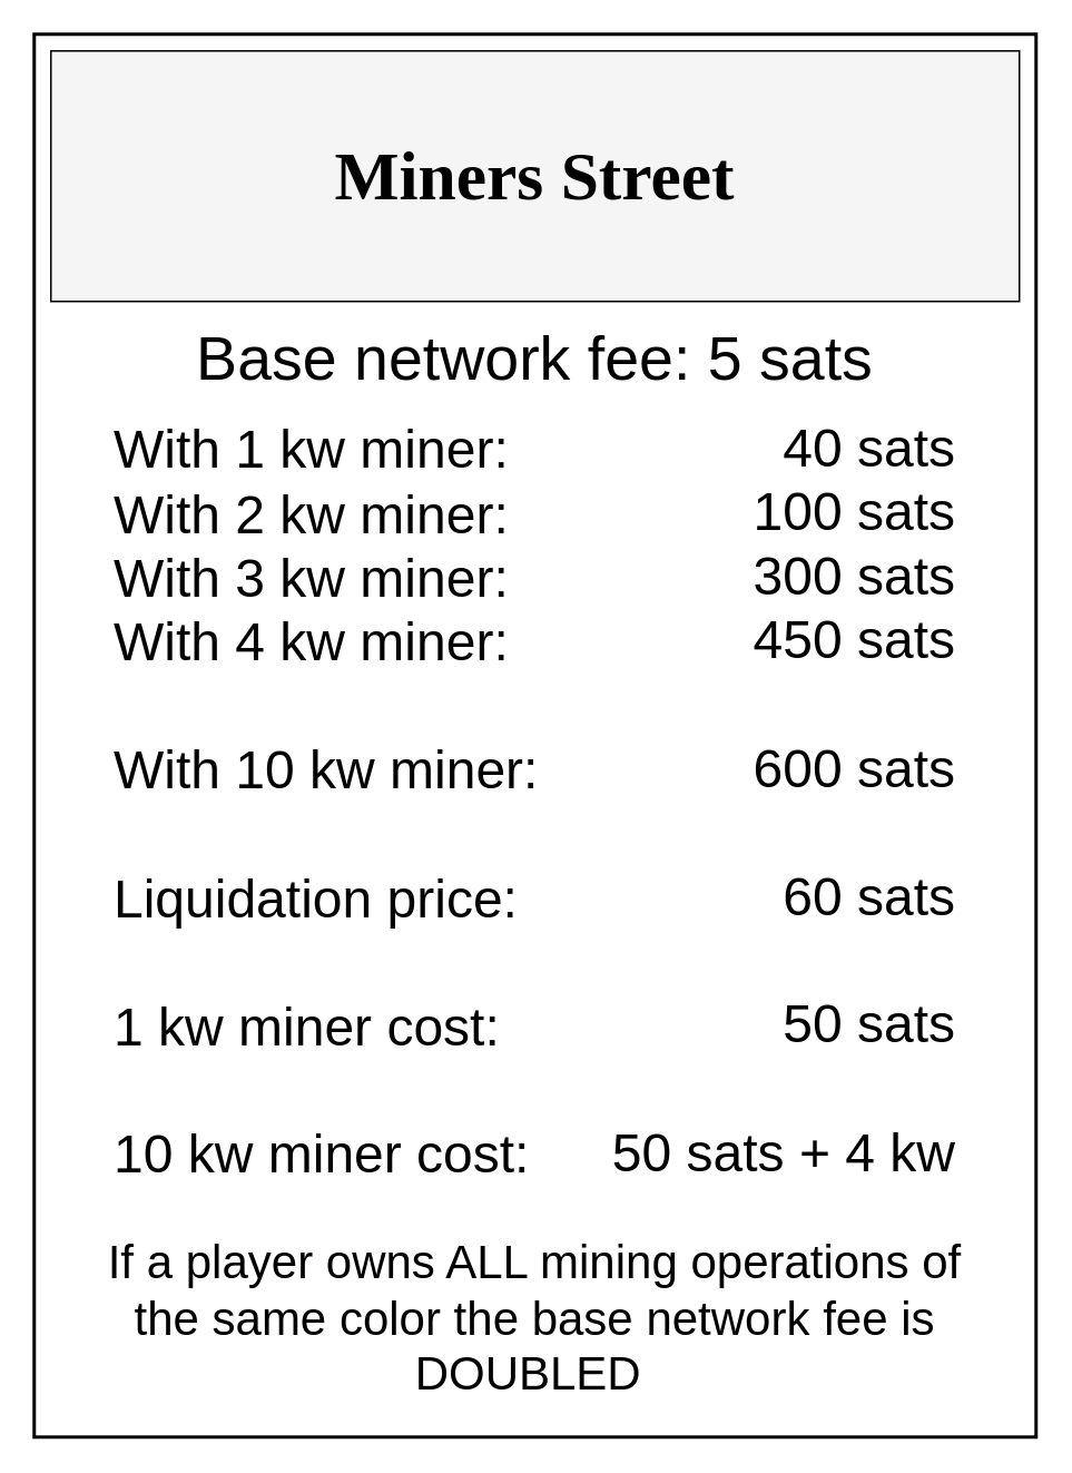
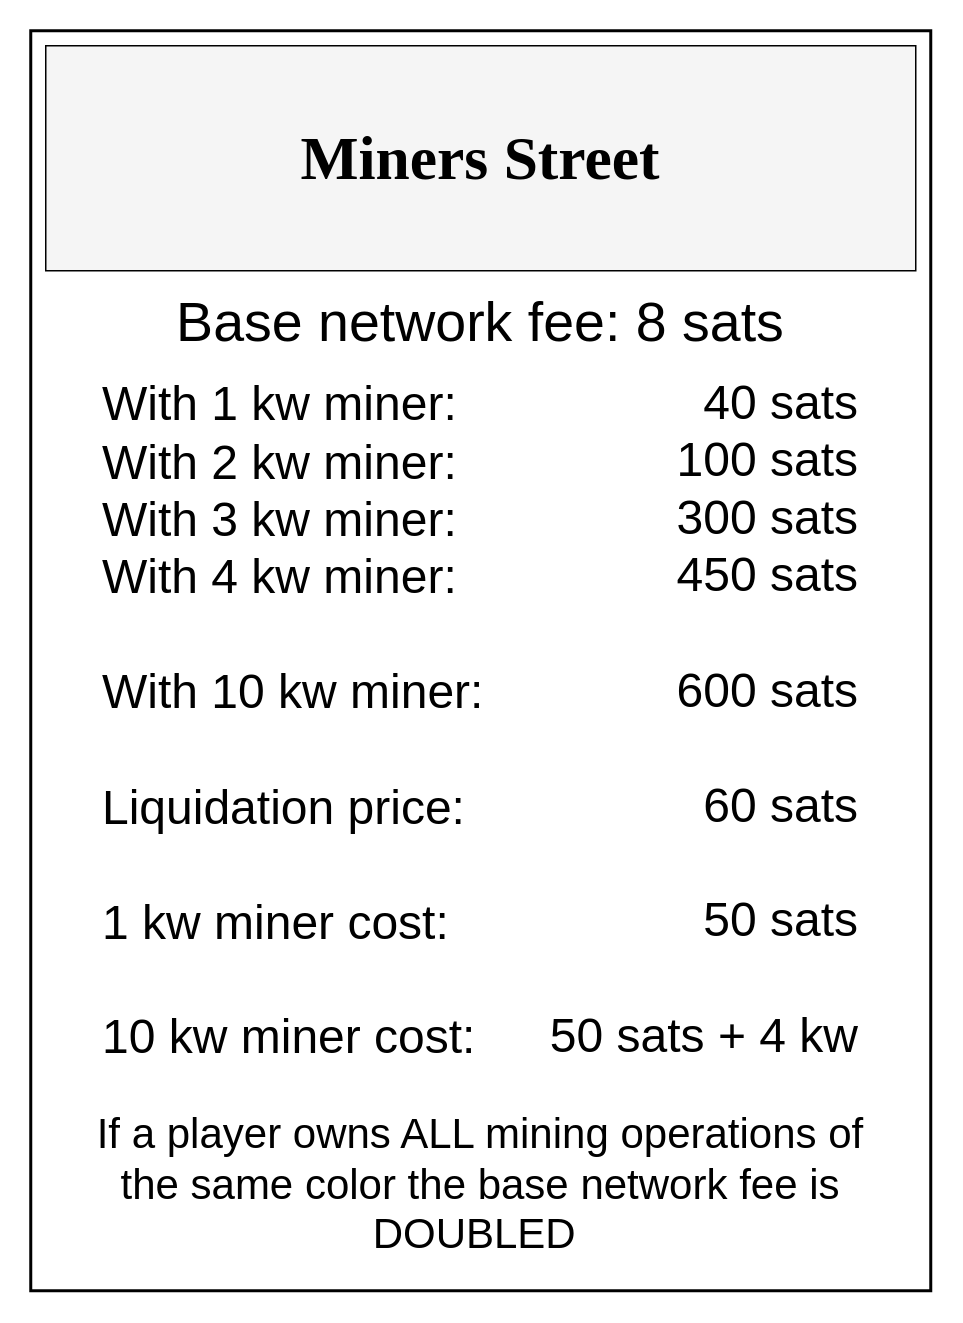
  <mxCell id="0" />
  <mxCell id="1" parent="0" />
  <mxCell id="2" value="" style="rounded=0;whiteSpace=wrap;html=1;strokeWidth=2;" parent="1" vertex="1"><mxGeometry x="20" y="20" width="600" height="840" as="geometry" /></mxCell>
  <mxCell id="3" value="&lt;font size=&quot;1&quot; face=&quot;Verdana&quot; style=&quot;&quot;&gt;&lt;b style=&quot;font-size: 41px;&quot;&gt;Miners Street&lt;/b&gt;&lt;/font&gt;" style="rounded=0;whiteSpace=wrap;html=1;fillColor=#f5f5f5;" parent="1" vertex="1"><mxGeometry x="30" y="30" width="580" height="150" as="geometry" /></mxCell>
- <mxCell id="4" value="&lt;font style=&quot;font-size: 37px;&quot;&gt;Base network fee: 5 sats&lt;/font&gt;" style="text;html=1;strokeColor=none;fillColor=none;align=center;verticalAlign=middle;whiteSpace=wrap;rounded=0;" parent="1" vertex="1"><mxGeometry x="105" y="190" width="430" height="50" as="geometry" /></mxCell>
+ <mxCell id="4" value="&lt;font style=&quot;font-size: 37px;&quot;&gt;Base network fee: 8 sats&lt;/font&gt;" style="text;html=1;strokeColor=none;fillColor=none;align=center;verticalAlign=middle;whiteSpace=wrap;rounded=0;" parent="1" vertex="1"><mxGeometry x="105" y="190" width="430" height="50" as="geometry" /></mxCell>
  <mxCell id="5" value="&lt;font style=&quot;font-size: 28px;&quot;&gt;If a player owns ALL mining operations of the same color the base network fee is DOUBLED&amp;nbsp;&lt;/font&gt;" style="text;html=1;strokeColor=none;fillColor=none;align=center;verticalAlign=middle;whiteSpace=wrap;rounded=0;" parent="1" vertex="1"><mxGeometry x="55" y="730" width="530" height="118" as="geometry" /></mxCell>
  <mxCell id="6" value="&lt;div style=&quot;&quot;&gt;&lt;span style=&quot;font-size: 32px; background-color: initial;&quot;&gt;With 1 kw miner:&lt;/span&gt;&lt;/div&gt;&lt;font style=&quot;font-size: 32px;&quot;&gt;With 2 kw miner:&lt;br&gt;With 3 kw miner:&lt;br&gt;With 4 kw miner:&lt;br&gt;&lt;br&gt;With 10 kw miner:&lt;br&gt;&lt;br&gt;Liquidation price:&lt;br&gt;&lt;br&gt;1 kw miner cost:&lt;br&gt;&lt;br&gt;10 kw miner cost:&lt;br&gt;&lt;/font&gt;" style="text;html=1;strokeColor=none;fillColor=none;align=left;verticalAlign=middle;whiteSpace=wrap;rounded=0;" parent="1" vertex="1"><mxGeometry x="66" y="230" width="270" height="500" as="geometry" /></mxCell>
  <mxCell id="7" value="&lt;div style=&quot;font-size: 32px;&quot;&gt;40 sats&lt;br&gt;100 sats&lt;br&gt;300 sats&lt;br&gt;450 sats&lt;br&gt;&lt;br&gt;600 sats&lt;br&gt;&lt;br&gt;60 sats&lt;br&gt;&lt;br&gt;50 sats&lt;br&gt;&lt;br&gt;50 sats + 4 kw&lt;/div&gt;&lt;div style=&quot;font-size: 32px;&quot;&gt;&lt;br&gt;&lt;/div&gt;" style="text;html=1;strokeColor=none;fillColor=none;align=right;verticalAlign=middle;whiteSpace=wrap;rounded=0;" parent="1" vertex="1"><mxGeometry x="364" y="188" width="210" height="620" as="geometry" /></mxCell>
